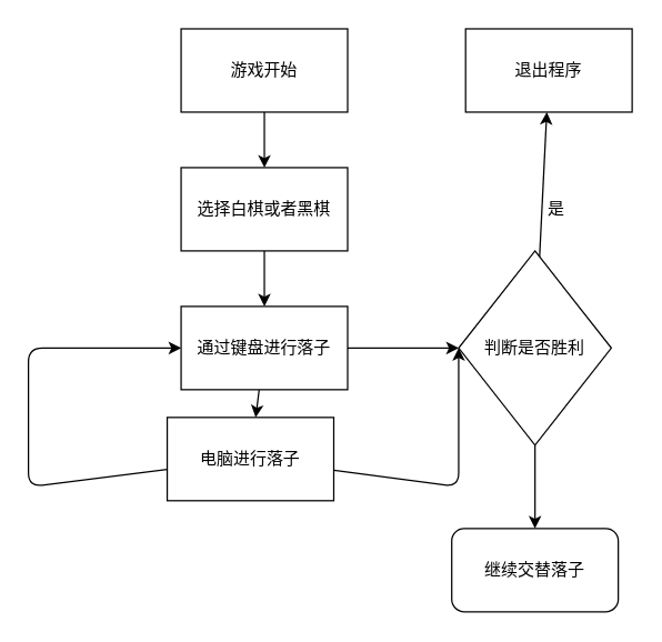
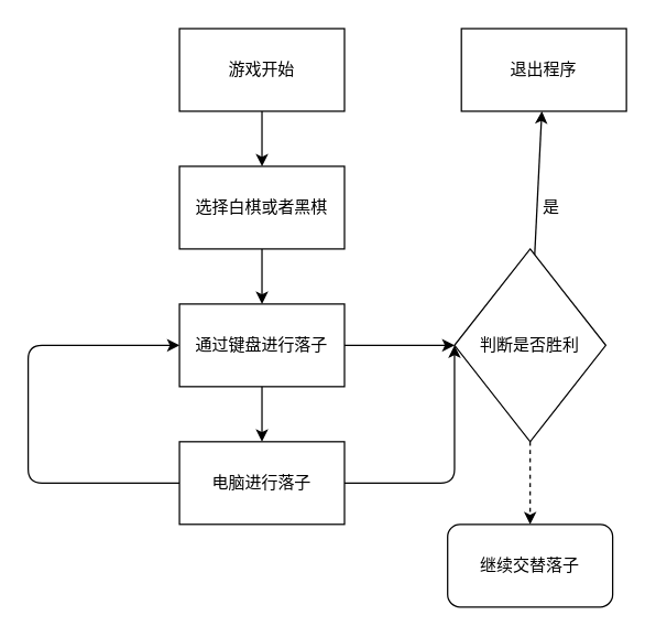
  <mxCell id="0" />
  <mxCell id="1" parent="0" />
  <mxCell id="2" value="" style="edgeStyle=none;html=1;" edge="1" parent="1" source="3" target="5"><mxGeometry relative="1" as="geometry" /></mxCell>
  <mxCell id="3" value="游戏开始" style="rounded=0;whiteSpace=wrap;html=1;" vertex="1" parent="1"><mxGeometry x="130" y="20" width="120" height="60" as="geometry" /></mxCell>
  <mxCell id="4" value="" style="edgeStyle=none;html=1;" edge="1" parent="1" source="5" target="8"><mxGeometry relative="1" as="geometry" /></mxCell>
  <mxCell id="5" value="选择白棋或者黑棋" style="rounded=0;whiteSpace=wrap;html=1;" vertex="1" parent="1"><mxGeometry x="130" y="120" width="120" height="60" as="geometry" /></mxCell>
  <mxCell id="6" value="" style="edgeStyle=none;html=1;" edge="1" parent="1" source="8" target="11"><mxGeometry relative="1" as="geometry" /></mxCell>
  <mxCell id="7" value="" style="edgeStyle=none;html=1;" edge="1" parent="1" source="8" target="14"><mxGeometry relative="1" as="geometry" /></mxCell>
  <mxCell id="8" value="通过键盘进行落子" style="whiteSpace=wrap;html=1;rounded=0;" vertex="1" parent="1"><mxGeometry x="130" y="220" width="120" height="60" as="geometry" /></mxCell>
  <mxCell id="9" value="" style="edgeStyle=none;html=1;entryX=0;entryY=0.5;entryDx=0;entryDy=0;" edge="1" parent="1" source="11" target="8"><mxGeometry relative="1" as="geometry"><mxPoint x="90" y="270" as="targetPoint" /><Array as="points"><mxPoint x="20" y="350" /><mxPoint x="20" y="250" /></Array></mxGeometry></mxCell>
  <mxCell id="10" value="" style="edgeStyle=none;html=1;entryX=0;entryY=0.5;entryDx=0;entryDy=0;" edge="1" parent="1" source="11" target="14"><mxGeometry relative="1" as="geometry"><mxPoint x="350" y="350" as="targetPoint" /><Array as="points"><mxPoint x="330" y="350" /></Array></mxGeometry></mxCell>
- <mxCell id="11" value="电脑进行落子" style="whiteSpace=wrap;html=1;rounded=0;" vertex="1" parent="1"><mxGeometry x="120" y="300" width="120" height="60" as="geometry" /></mxCell>
+ <mxCell id="11" value="电脑进行落子" style="whiteSpace=wrap;html=1;rounded=0;" vertex="1" parent="1"><mxGeometry x="130" y="320" width="120" height="60" as="geometry" /></mxCell>
  <mxCell id="12" value="" style="edgeStyle=none;html=1;" edge="1" parent="1" source="14" target="15"><mxGeometry relative="1" as="geometry" /></mxCell>
- <mxCell id="13" value="" style="edgeStyle=none;html=1;" edge="1" parent="1" source="14" target="17"><mxGeometry relative="1" as="geometry" /></mxCell>
+ <mxCell id="13" value="" style="edgeStyle=none;html=1;dashed=1;" edge="1" parent="1" source="14" target="17"><mxGeometry relative="1" as="geometry" /></mxCell>
  <mxCell id="14" value="判断是否胜利" style="rhombus;whiteSpace=wrap;html=1;rounded=0;" vertex="1" parent="1"><mxGeometry x="330" y="180" width="110" height="140" as="geometry" /></mxCell>
  <mxCell id="15" value="退出程序" style="whiteSpace=wrap;html=1;rounded=0;" vertex="1" parent="1"><mxGeometry x="335" y="20" width="120" height="60" as="geometry" /></mxCell>
  <mxCell id="16" value="是" style="text;html=1;align=center;verticalAlign=middle;resizable=0;points=[];autosize=1;strokeColor=none;fillColor=none;" vertex="1" parent="1"><mxGeometry x="385" y="140" width="30" height="20" as="geometry" /></mxCell>
  <mxCell id="17" value="继续交替落子" style="whiteSpace=wrap;html=1;rounded=1;" vertex="1" parent="1"><mxGeometry x="325" y="380" width="120" height="60" as="geometry" /></mxCell>
